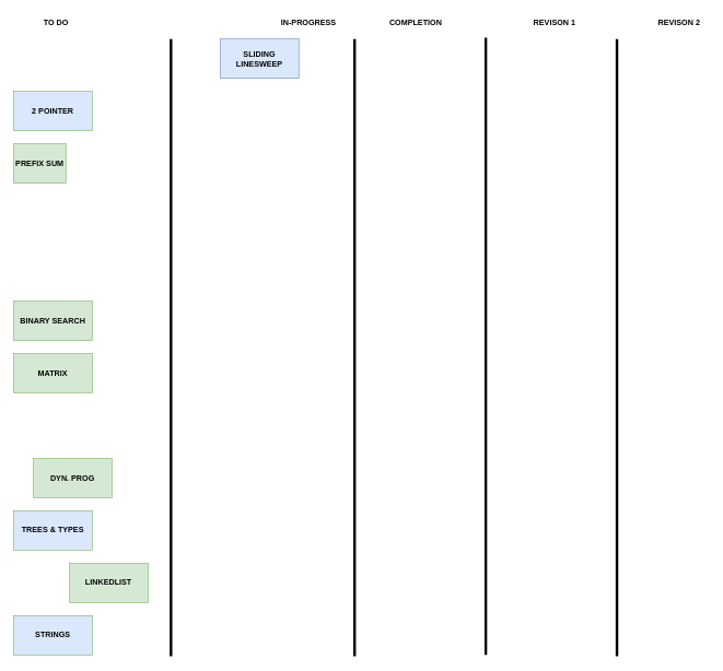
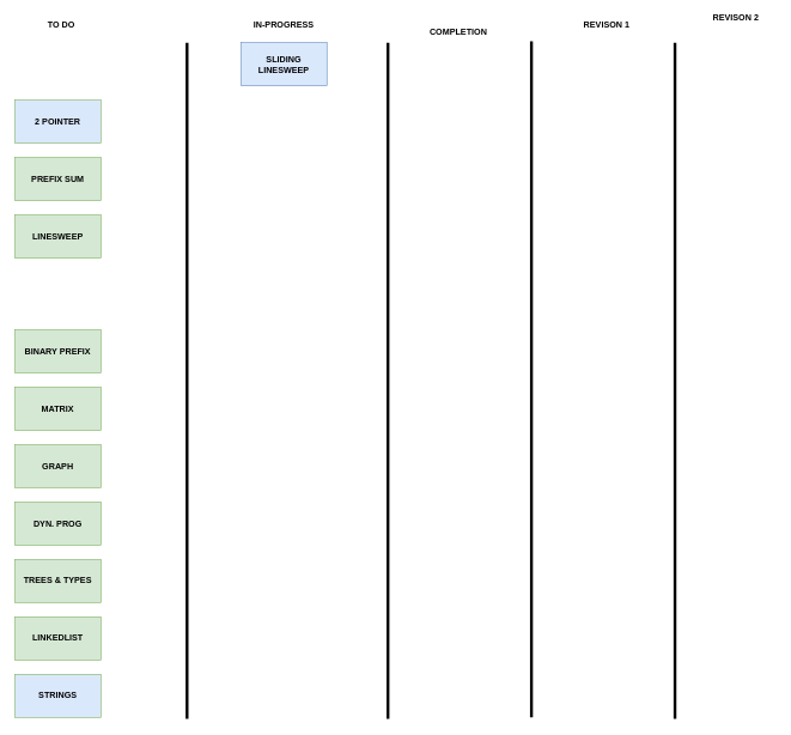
  <mxCell id="0" />
  <mxCell id="1" parent="0" />
  <mxCell id="2" value="&lt;b&gt;SLIDING LINESWEEP&lt;/b&gt;" style="rounded=0;whiteSpace=wrap;html=1;fillColor=#dae8fc;strokeColor=#6c8ebf;" vertex="1" parent="1"><mxGeometry x="335" y="59" width="120" height="60" as="geometry" /></mxCell>
- <mxCell id="3" value="&lt;b&gt;PREFIX SUM&lt;/b&gt;" style="rounded=0;whiteSpace=wrap;html=1;fillColor=#d5e8d4;strokeColor=#82b366;" vertex="1" parent="1"><mxGeometry x="20" y="219" width="80" height="60" as="geometry" /></mxCell>
- <mxCell id="5" value="&lt;b&gt;BINARY SEARCH&lt;/b&gt;" style="rounded=0;whiteSpace=wrap;html=1;fillColor=#d5e8d4;strokeColor=#82b366;" vertex="1" parent="1"><mxGeometry x="20" y="459" width="120" height="60" as="geometry" /></mxCell>
+ <mxCell id="3" value="&lt;b&gt;PREFIX SUM&lt;/b&gt;" style="rounded=0;whiteSpace=wrap;html=1;fillColor=#d5e8d4;strokeColor=#82b366;" vertex="1" parent="1"><mxGeometry x="20" y="219" width="120" height="60" as="geometry" /></mxCell>
+ <mxCell id="4" value="&lt;b&gt;LINESWEEP&lt;/b&gt;" style="rounded=0;whiteSpace=wrap;html=1;fillColor=#d5e8d4;strokeColor=#82b366;" vertex="1" parent="1"><mxGeometry x="20" y="299" width="120" height="60" as="geometry" /></mxCell>
+ <mxCell id="5" value="&lt;b&gt;BINARY PREFIX&lt;/b&gt;" style="rounded=0;whiteSpace=wrap;html=1;fillColor=#d5e8d4;strokeColor=#82b366;" vertex="1" parent="1"><mxGeometry x="20" y="459" width="120" height="60" as="geometry" /></mxCell>
  <mxCell id="6" value="&lt;b&gt;2 POINTER&lt;/b&gt;" style="rounded=0;whiteSpace=wrap;html=1;fillColor=#dae8fc;strokeColor=#82b366;" vertex="1" parent="1"><mxGeometry x="20" y="139" width="120" height="60" as="geometry" /></mxCell>
  <mxCell id="7" value="&lt;b&gt;MATRIX&lt;/b&gt;" style="rounded=0;whiteSpace=wrap;html=1;fillColor=#d5e8d4;strokeColor=#82b366;" vertex="1" parent="1"><mxGeometry x="20" y="539" width="120" height="60" as="geometry" /></mxCell>
- <mxCell id="9" value="&lt;b&gt;DYN. PROG&lt;/b&gt;" style="rounded=0;whiteSpace=wrap;html=1;fillColor=#d5e8d4;strokeColor=#82b366;" vertex="1" parent="1"><mxGeometry x="50" y="699" width="120" height="60" as="geometry" /></mxCell>
- <mxCell id="10" value="&lt;b&gt;TREES &amp;amp; TYPES&lt;/b&gt;" style="rounded=0;whiteSpace=wrap;html=1;fillColor=#dae8fc;strokeColor=#82b366;" vertex="1" parent="1"><mxGeometry x="20" y="779" width="120" height="60" as="geometry" /></mxCell>
- <mxCell id="11" value="&lt;b&gt;LINKEDLIST&lt;/b&gt;" style="rounded=0;whiteSpace=wrap;html=1;fillColor=#d5e8d4;strokeColor=#82b366;" vertex="1" parent="1"><mxGeometry x="105" y="859" width="120" height="60" as="geometry" /></mxCell>
+ <mxCell id="8" value="&lt;b&gt;GRAPH&lt;/b&gt;" style="rounded=0;whiteSpace=wrap;html=1;fillColor=#d5e8d4;strokeColor=#82b366;" vertex="1" parent="1"><mxGeometry x="20" y="619" width="120" height="60" as="geometry" /></mxCell>
+ <mxCell id="9" value="&lt;b&gt;DYN. PROG&lt;/b&gt;" style="rounded=0;whiteSpace=wrap;html=1;fillColor=#d5e8d4;strokeColor=#82b366;" vertex="1" parent="1"><mxGeometry x="20" y="699" width="120" height="60" as="geometry" /></mxCell>
+ <mxCell id="10" value="&lt;b&gt;TREES &amp;amp; TYPES&lt;/b&gt;" style="rounded=0;whiteSpace=wrap;html=1;fillColor=#d5e8d4;strokeColor=#82b366;" vertex="1" parent="1"><mxGeometry x="20" y="779" width="120" height="60" as="geometry" /></mxCell>
+ <mxCell id="11" value="&lt;b&gt;LINKEDLIST&lt;/b&gt;" style="rounded=0;whiteSpace=wrap;html=1;fillColor=#d5e8d4;strokeColor=#82b366;" vertex="1" parent="1"><mxGeometry x="20" y="859" width="120" height="60" as="geometry" /></mxCell>
  <mxCell id="12" value="&lt;b&gt;STRINGS&lt;/b&gt;" style="rounded=0;whiteSpace=wrap;html=1;fillColor=#dae8fc;strokeColor=#82b366;" vertex="1" parent="1"><mxGeometry x="20" y="939" width="120" height="60" as="geometry" /></mxCell>
  <mxCell id="13" value="" style="endArrow=none;html=1;rounded=0;strokeWidth=4;" edge="1" parent="1"><mxGeometry width="50" height="50" relative="1" as="geometry"><mxPoint x="260" y="59" as="sourcePoint" /><mxPoint x="260" y="1001.133" as="targetPoint" /></mxGeometry></mxCell>
  <mxCell id="14" value="" style="endArrow=none;html=1;rounded=0;strokeWidth=4;" edge="1" parent="1"><mxGeometry width="50" height="50" relative="1" as="geometry"><mxPoint x="540" y="59" as="sourcePoint" /><mxPoint x="540" y="1001.133" as="targetPoint" /></mxGeometry></mxCell>
- <mxCell id="15" value="&lt;b&gt;IN-PROGRESS&lt;/b&gt;" style="text;strokeColor=none;align=center;fillColor=none;html=1;verticalAlign=middle;whiteSpace=wrap;rounded=0;" vertex="1" parent="1"><mxGeometry x="425" y="20" width="90" height="30" as="geometry" /></mxCell>
+ <mxCell id="15" value="&lt;b&gt;IN-PROGRESS&lt;/b&gt;" style="text;strokeColor=none;align=center;fillColor=none;html=1;verticalAlign=middle;whiteSpace=wrap;rounded=0;" vertex="1" parent="1"><mxGeometry x="350" y="20" width="90" height="30" as="geometry" /></mxCell>
  <mxCell id="16" value="&lt;b&gt;TO DO&lt;/b&gt;" style="text;strokeColor=none;align=center;fillColor=none;html=1;verticalAlign=middle;whiteSpace=wrap;rounded=0;" vertex="1" parent="1"><mxGeometry x="40" y="20" width="90" height="30" as="geometry" /></mxCell>
- <mxCell id="17" value="&lt;b&gt;COMPLETION&amp;nbsp;&lt;/b&gt;" style="text;strokeColor=none;align=center;fillColor=none;html=1;verticalAlign=middle;whiteSpace=wrap;rounded=0;" vertex="1" parent="1"><mxGeometry x="590" y="20" width="90" height="30" as="geometry" /></mxCell>
+ <mxCell id="17" value="&lt;b&gt;COMPLETION&amp;nbsp;&lt;/b&gt;" style="text;strokeColor=none;align=center;fillColor=none;html=1;verticalAlign=middle;whiteSpace=wrap;rounded=0;" vertex="1" parent="1"><mxGeometry x="595" y="30" width="90" height="30" as="geometry" /></mxCell>
  <mxCell id="18" value="" style="endArrow=none;html=1;rounded=0;strokeWidth=4;" edge="1" parent="1"><mxGeometry width="50" height="50" relative="1" as="geometry"><mxPoint x="740" y="56.87" as="sourcePoint" /><mxPoint x="740" y="999.003" as="targetPoint" /></mxGeometry></mxCell>
  <mxCell id="19" value="" style="endArrow=none;html=1;rounded=0;strokeWidth=4;" edge="1" parent="1"><mxGeometry width="50" height="50" relative="1" as="geometry"><mxPoint x="940" y="59" as="sourcePoint" /><mxPoint x="940" y="1001.133" as="targetPoint" /></mxGeometry></mxCell>
  <mxCell id="20" value="&lt;b&gt;REVISON 1&lt;/b&gt;" style="text;strokeColor=none;align=center;fillColor=none;html=1;verticalAlign=middle;whiteSpace=wrap;rounded=0;" vertex="1" parent="1"><mxGeometry x="800" y="20" width="90" height="30" as="geometry" /></mxCell>
- <mxCell id="21" value="&lt;b&gt;REVISON 2&lt;/b&gt;" style="text;strokeColor=none;align=center;fillColor=none;html=1;verticalAlign=middle;whiteSpace=wrap;rounded=0;" vertex="1" parent="1"><mxGeometry x="990" y="20" width="90" height="30" as="geometry" /></mxCell>
+ <mxCell id="21" value="&lt;b&gt;REVISON 2&lt;/b&gt;" style="text;strokeColor=none;align=center;fillColor=none;html=1;verticalAlign=middle;whiteSpace=wrap;rounded=0;" vertex="1" parent="1"><mxGeometry x="980" y="10" width="90" height="30" as="geometry" /></mxCell>
